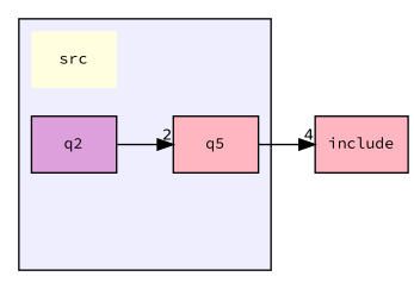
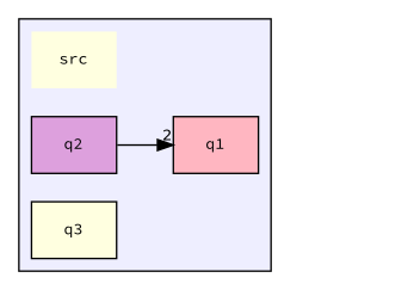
  digraph {
    compound=true
    fontname="Source Code Pro"
    rankdir=LR
    node [fillcolor=lightyellow fontname="Source Code Pro" fontsize=10 shape=box style=filled color=black]
    edge [fontname="Source Code Pro" labeldistance=1.5 labelfontname=Helvetica labelfontsize=10]
    n1 [label=src shape=plaintext color=""]
-   n2 [fillcolor=lightpink label=q5]
+   n2 [fillcolor=lightpink label=q1]
    n3 [fillcolor=plum label=q2]
-   n5 [fillcolor=lightpink label=include color=""]
+   n4 [label=q3]
    subgraph cluster_1 {
      bgcolor="#eeeeff"
      pencolor=black
      n1
      n2
      n3
+     n4
    }
-   n2 -> n5 [headlabel=4]
    n3 -> n2 [headlabel=2]
  }
